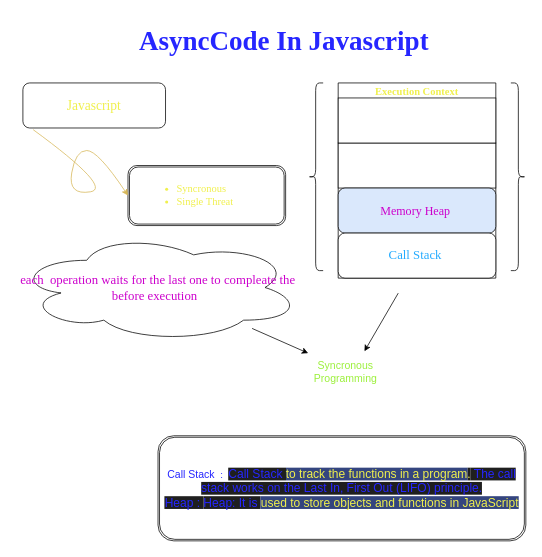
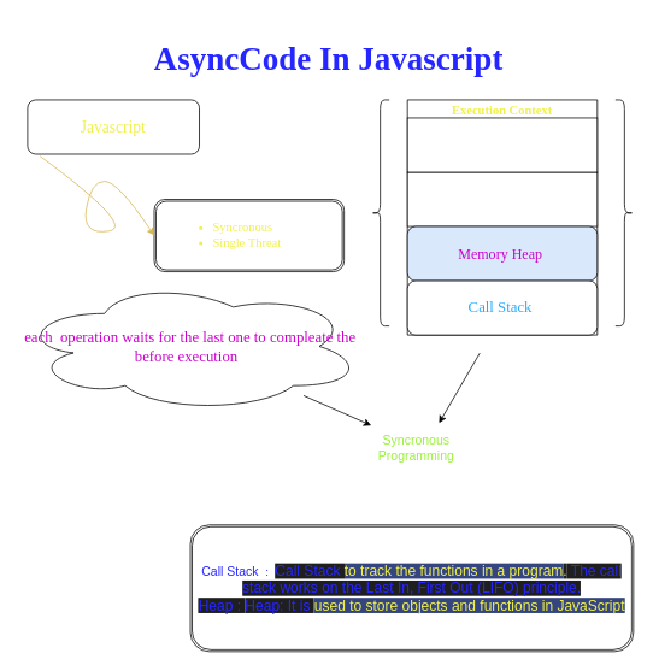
  <mxCell id="0" />
  <mxCell id="1" parent="0" />
  <mxCell id="2" value="&lt;font color=&quot;#f0f04d&quot; face=&quot;Tahoma&quot; style=&quot;font-size: 18px;&quot;&gt;Javascript&lt;/font&gt;" style="rounded=1;whiteSpace=wrap;html=1;" parent="1" vertex="1"><mxGeometry x="30" y="110" width="190" height="60" as="geometry" /></mxCell>
- <mxCell id="3" value="&lt;h1&gt;&lt;font color=&quot;#2626ff&quot;&gt;AsyncCode In Javascript&lt;/font&gt;&lt;/h1&gt;" style="text;html=1;strokeColor=none;fillColor=none;spacing=5;spacingTop=-20;whiteSpace=wrap;overflow=hidden;rounded=0;fontFamily=Tahoma;fontSize=18;" parent="1" vertex="1"><mxGeometry x="180" y="20" width="460" height="70" as="geometry" /></mxCell>
+ <mxCell id="3" value="&lt;h1&gt;&lt;font color=&quot;#2626ff&quot;&gt;AsyncCode In Javascript&lt;/font&gt;&lt;/h1&gt;" style="text;html=1;strokeColor=none;fillColor=none;spacing=5;spacingTop=-20;whiteSpace=wrap;overflow=hidden;rounded=0;fontFamily=Tahoma;fontSize=18;" parent="1" vertex="1"><mxGeometry x="165" y="30" width="460" height="70" as="geometry" /></mxCell>
  <mxCell id="4" value="" style="shape=ext;double=1;rounded=1;whiteSpace=wrap;html=1;fontFamily=Tahoma;fontSize=18;fontColor=#F0F04D;" parent="1" vertex="1"><mxGeometry x="170" y="220" width="210" height="80" as="geometry" /></mxCell>
  <mxCell id="5" value="&lt;ul style=&quot;font-size: 14px;&quot;&gt;&lt;li&gt;Syncronous&amp;nbsp;&lt;/li&gt;&lt;li&gt;Single Threat&lt;/li&gt;&lt;/ul&gt;" style="text;strokeColor=none;fillColor=none;html=1;whiteSpace=wrap;verticalAlign=middle;overflow=hidden;fontFamily=Tahoma;fontSize=18;fontColor=#F0F04D;" parent="1" vertex="1"><mxGeometry x="192.5" y="220" width="165" height="80" as="geometry" /></mxCell>
  <mxCell id="6" value="" style="curved=1;endArrow=classic;html=1;fontFamily=Tahoma;fontSize=14;fontColor=#F0F04D;exitX=0.072;exitY=1.037;exitDx=0;exitDy=0;exitPerimeter=0;entryX=0;entryY=0.5;entryDx=0;entryDy=0;fillColor=#fff2cc;strokeColor=#d6b656;" parent="1" source="2" target="4" edge="1"><mxGeometry width="50" height="50" relative="1" as="geometry"><mxPoint x="100" y="250" as="sourcePoint" /><mxPoint x="150" y="200" as="targetPoint" /><Array as="points"><mxPoint x="150" y="250" /><mxPoint x="90" y="260" /><mxPoint x="100" y="200" /><mxPoint x="130" y="200" /></Array></mxGeometry></mxCell>
  <mxCell id="7" value="Execution Context" style="swimlane;whiteSpace=wrap;html=1;fontFamily=Tahoma;fontSize=14;fontColor=#F0F04D;" parent="1" vertex="1"><mxGeometry x="450" y="110" width="210" height="260" as="geometry" /></mxCell>
  <mxCell id="8" value="console.last(1)&lt;br&gt;console.log(2)" style="whiteSpace=wrap;html=1;fontFamily=Tahoma;fontSize=14;fontColor=#FFFFFF;" parent="7" vertex="1"><mxGeometry y="80" width="210" height="60" as="geometry" /></mxCell>
  <mxCell id="9" value="&lt;font color=&quot;#cc00cc&quot; style=&quot;font-size: 16px;&quot;&gt;Memory Heap&amp;nbsp;&lt;/font&gt;" style="rounded=1;whiteSpace=wrap;html=1;fontFamily=Tahoma;fontSize=14;fontColor=#FFFFFF;fillColor=#dae8fc;" parent="7" vertex="1"><mxGeometry y="140" width="210" height="60" as="geometry" /></mxCell>
  <mxCell id="10" value="" style="rounded=1;whiteSpace=wrap;html=1;" parent="7" vertex="1"><mxGeometry y="200" width="210" height="60" as="geometry" /></mxCell>
  <mxCell id="11" value="&lt;span style=&quot;color: rgb(36, 171, 255);&quot;&gt;Call Stack&amp;nbsp;&lt;/span&gt;" style="text;html=1;strokeColor=none;fillColor=none;align=center;verticalAlign=middle;whiteSpace=wrap;rounded=0;fontFamily=Tahoma;fontSize=17;fontColor=#CC00CC;" parent="7" vertex="1"><mxGeometry x="30" y="205" width="150" height="50" as="geometry" /></mxCell>
  <mxCell id="12" value="Execute One line of code at one time" style="whiteSpace=wrap;html=1;fontFamily=Tahoma;fontSize=14;fontColor=#FFFFFF;" parent="1" vertex="1"><mxGeometry x="450" y="130" width="210" height="60" as="geometry" /></mxCell>
  <mxCell id="13" value="" style="shape=curlyBracket;whiteSpace=wrap;html=1;rounded=1;labelPosition=left;verticalLabelPosition=middle;align=right;verticalAlign=middle;fontFamily=Tahoma;fontSize=17;fontColor=#24ABFF;size=0.5;" parent="1" vertex="1"><mxGeometry x="410" y="110" width="20" height="250" as="geometry" /></mxCell>
  <mxCell id="14" value="" style="shape=curlyBracket;whiteSpace=wrap;html=1;rounded=1;flipH=1;labelPosition=right;verticalLabelPosition=middle;align=left;verticalAlign=middle;fontFamily=Tahoma;fontSize=17;fontColor=#24ABFF;" parent="1" vertex="1"><mxGeometry x="680" y="110" width="20" height="250" as="geometry" /></mxCell>
  <mxCell id="15" value="each&amp;nbsp; operation waits for the last one to compleate the before execution&amp;nbsp;&amp;nbsp;" style="ellipse;shape=cloud;whiteSpace=wrap;html=1;fontFamily=Tahoma;fontSize=17;fontColor=#CC00CC;" parent="1" vertex="1"><mxGeometry y="310" width="380" height="145" as="geometry" x="20" /></mxCell>
  <mxCell id="16" value="&lt;font color=&quot;#9cf03c&quot; style=&quot;font-size: 14px;&quot;&gt;Syncronous Programming&lt;/font&gt;" style="text;html=1;strokeColor=none;fillColor=none;align=center;verticalAlign=middle;whiteSpace=wrap;rounded=0;" parent="1" vertex="1"><mxGeometry x="380" y="470" width="160" height="50" as="geometry" /></mxCell>
  <mxCell id="17" value="" style="endArrow=classic;html=1;fontSize=14;fontColor=#9CF03C;entryX=0.656;entryY=-0.051;entryDx=0;entryDy=0;entryPerimeter=0;" parent="1" target="16" edge="1"><mxGeometry width="50" height="50" relative="1" as="geometry"><mxPoint x="530" y="390" as="sourcePoint" /><mxPoint x="500" y="450" as="targetPoint" /><Array as="points" /></mxGeometry></mxCell>
  <mxCell id="18" value="" style="endArrow=classic;html=1;fontSize=14;fontColor=#9CF03C;" parent="1" source="15" edge="1"><mxGeometry width="50" height="50" relative="1" as="geometry"><mxPoint x="360" y="520" as="sourcePoint" /><mxPoint x="410" y="470" as="targetPoint" /></mxGeometry></mxCell>
  <mxCell id="19" value="&lt;font style=&quot;&quot; color=&quot;#2626ff&quot;&gt;&lt;font style=&quot;font-size: 14px;&quot;&gt;Call Stack&amp;nbsp;&lt;/font&gt;&lt;span style=&quot;font-size: 13px;&quot;&gt; :&amp;nbsp;&amp;nbsp;&lt;/span&gt;&lt;/font&gt;&lt;span style=&quot;color: rgb(38, 38, 255); font-family: &amp;quot;Google Sans&amp;quot;, Arial, sans-serif; font-size: 16px; text-align: start; background-color: rgb(31, 31, 31);&quot;&gt;Call Stack&amp;nbsp;&lt;/span&gt;&lt;font color=&quot;#f0f04d&quot;&gt;&lt;span style=&quot;background-color: rgb(52, 69, 127); font-family: &amp;quot;Google Sans&amp;quot;, Arial, sans-serif; font-size: 16px; text-align: start;&quot;&gt;to track the functions in a program&lt;/span&gt;&lt;span style=&quot;font-family: &amp;quot;Google Sans&amp;quot;, Arial, sans-serif; font-size: 16px; text-align: start; background-color: rgb(31, 31, 31);&quot;&gt;.&lt;/span&gt;&lt;/font&gt;&lt;span style=&quot;color: rgb(38, 38, 255); font-family: &amp;quot;Google Sans&amp;quot;, Arial, sans-serif; font-size: 16px; text-align: start; background-color: rgb(31, 31, 31);&quot;&gt; The call stack works on the Last In, First Out (LIFO) principle.&lt;br&gt;Heap :&amp;nbsp;&lt;/span&gt;&lt;span style=&quot;color: rgb(38, 38, 255); font-family: &amp;quot;Google Sans&amp;quot;, Arial, sans-serif; font-size: 16px; text-align: start; background-color: rgb(31, 31, 31);&quot;&gt;Heap: It is&amp;nbsp;&lt;/span&gt;&lt;span style=&quot;background-color: rgb(52, 69, 127); font-family: &amp;quot;Google Sans&amp;quot;, Arial, sans-serif; font-size: 16px; text-align: start;&quot;&gt;&lt;font color=&quot;#f0f04d&quot;&gt;used to store objects and functions in JavaScript&lt;/font&gt;&lt;/span&gt;&lt;span style=&quot;color: rgb(191, 191, 191); font-family: &amp;quot;Google Sans&amp;quot;, Arial, sans-serif; font-size: 16px; text-align: start; background-color: rgb(31, 31, 31);&quot;&gt;&lt;br&gt;&lt;/span&gt;" style="shape=ext;double=1;rounded=1;whiteSpace=wrap;html=1;" parent="1" vertex="1"><mxGeometry x="210" y="580" width="490" height="140" as="geometry" /></mxCell>
